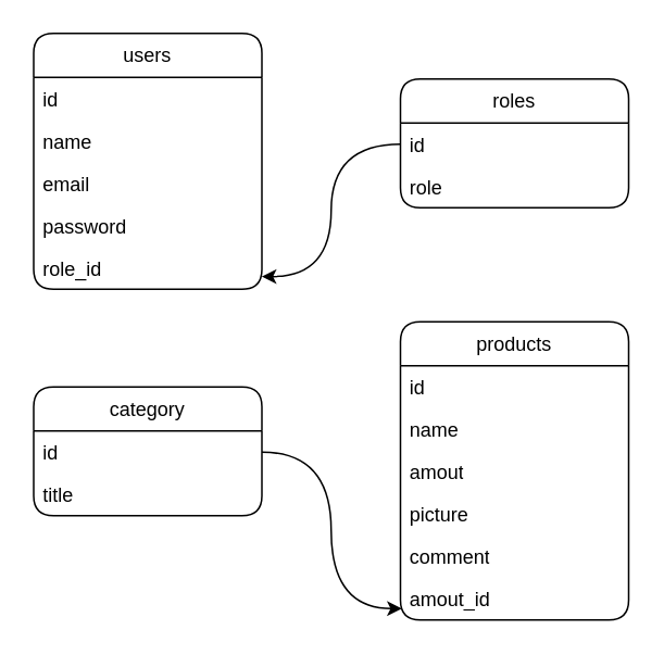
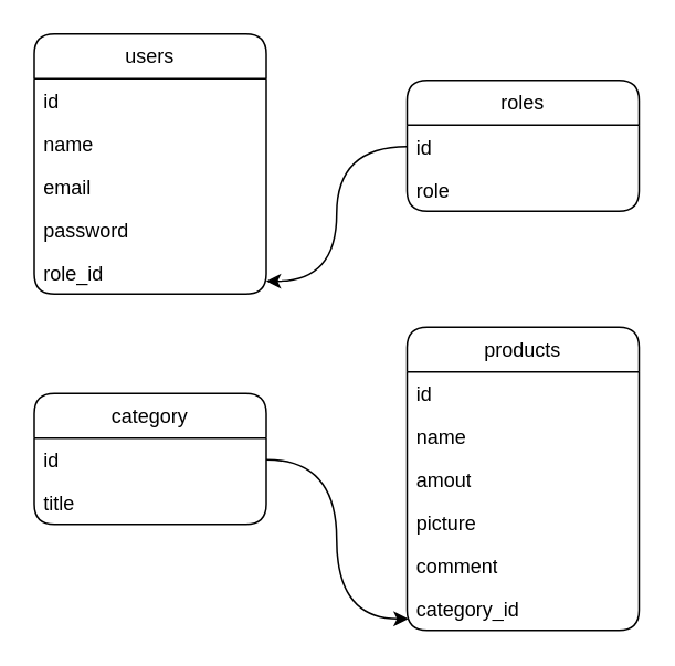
  <mxCell id="0" />
  <mxCell id="1" parent="0" />
  <mxCell id="2" value="users" style="swimlane;fontStyle=0;childLayout=stackLayout;horizontal=1;startSize=27;fillColor=none;horizontalStack=0;resizeParent=1;resizeParentMax=0;resizeLast=0;collapsible=1;marginBottom=0;whiteSpace=wrap;html=1;rounded=1;" vertex="1" parent="1"><mxGeometry x="20" y="20" width="140" height="157" as="geometry" /></mxCell>
  <mxCell id="3" value="id" style="text;strokeColor=none;fillColor=none;align=left;verticalAlign=top;spacingLeft=4;spacingRight=4;overflow=hidden;rotatable=0;points=[[0,0.5],[1,0.5]];portConstraint=eastwest;whiteSpace=wrap;html=1;" vertex="1" parent="2"><mxGeometry y="27" width="140" height="26" as="geometry" /></mxCell>
  <mxCell id="4" value="name" style="text;strokeColor=none;fillColor=none;align=left;verticalAlign=top;spacingLeft=4;spacingRight=4;overflow=hidden;rotatable=0;points=[[0,0.5],[1,0.5]];portConstraint=eastwest;whiteSpace=wrap;html=1;" vertex="1" parent="2"><mxGeometry y="53" width="140" height="26" as="geometry" /></mxCell>
  <mxCell id="5" value="email" style="text;strokeColor=none;fillColor=none;align=left;verticalAlign=top;spacingLeft=4;spacingRight=4;overflow=hidden;rotatable=0;points=[[0,0.5],[1,0.5]];portConstraint=eastwest;whiteSpace=wrap;html=1;" vertex="1" parent="2"><mxGeometry y="79" width="140" height="26" as="geometry" /></mxCell>
  <mxCell id="6" value="password" style="text;strokeColor=none;fillColor=none;align=left;verticalAlign=top;spacingLeft=4;spacingRight=4;overflow=hidden;rotatable=0;points=[[0,0.5],[1,0.5]];portConstraint=eastwest;whiteSpace=wrap;html=1;" vertex="1" parent="2"><mxGeometry y="105" width="140" height="26" as="geometry" /></mxCell>
  <mxCell id="7" value="role_id&lt;br&gt;&lt;br&gt;&lt;br&gt;" style="text;strokeColor=none;fillColor=none;align=left;verticalAlign=top;spacingLeft=4;spacingRight=4;overflow=hidden;rotatable=0;points=[[0,0.5],[1,0.5]];portConstraint=eastwest;whiteSpace=wrap;html=1;" vertex="1" parent="2"><mxGeometry y="131" width="140" height="26" as="geometry" /></mxCell>
  <mxCell id="8" value="roles" style="swimlane;fontStyle=0;childLayout=stackLayout;horizontal=1;startSize=27;fillColor=none;horizontalStack=0;resizeParent=1;resizeParentMax=0;resizeLast=0;collapsible=1;marginBottom=0;whiteSpace=wrap;html=1;rounded=1;" vertex="1" parent="1"><mxGeometry x="245" y="48" width="140" height="79" as="geometry" /></mxCell>
  <mxCell id="9" value="id" style="text;strokeColor=none;fillColor=none;align=left;verticalAlign=top;spacingLeft=4;spacingRight=4;overflow=hidden;rotatable=0;points=[[0,0.5],[1,0.5]];portConstraint=eastwest;whiteSpace=wrap;html=1;" vertex="1" parent="8"><mxGeometry y="27" width="140" height="26" as="geometry" /></mxCell>
  <mxCell id="10" value="role" style="text;strokeColor=none;fillColor=none;align=left;verticalAlign=top;spacingLeft=4;spacingRight=4;overflow=hidden;rotatable=0;points=[[0,0.5],[1,0.5]];portConstraint=eastwest;whiteSpace=wrap;html=1;" vertex="1" parent="8"><mxGeometry y="53" width="140" height="26" as="geometry" /></mxCell>
  <mxCell id="11" value="products" style="swimlane;fontStyle=0;childLayout=stackLayout;horizontal=1;startSize=27;fillColor=none;horizontalStack=0;resizeParent=1;resizeParentMax=0;resizeLast=0;collapsible=1;marginBottom=0;whiteSpace=wrap;html=1;rounded=1;" vertex="1" parent="1"><mxGeometry x="245" y="197" width="140" height="183" as="geometry" /></mxCell>
  <mxCell id="12" value="id" style="text;strokeColor=none;fillColor=none;align=left;verticalAlign=top;spacingLeft=4;spacingRight=4;overflow=hidden;rotatable=0;points=[[0,0.5],[1,0.5]];portConstraint=eastwest;whiteSpace=wrap;html=1;" vertex="1" parent="11"><mxGeometry y="27" width="140" height="26" as="geometry" /></mxCell>
  <mxCell id="13" value="name" style="text;strokeColor=none;fillColor=none;align=left;verticalAlign=top;spacingLeft=4;spacingRight=4;overflow=hidden;rotatable=0;points=[[0,0.5],[1,0.5]];portConstraint=eastwest;whiteSpace=wrap;html=1;" vertex="1" parent="11"><mxGeometry y="53" width="140" height="26" as="geometry" /></mxCell>
  <mxCell id="14" value="amout" style="text;strokeColor=none;fillColor=none;align=left;verticalAlign=top;spacingLeft=4;spacingRight=4;overflow=hidden;rotatable=0;points=[[0,0.5],[1,0.5]];portConstraint=eastwest;whiteSpace=wrap;html=1;" vertex="1" parent="11"><mxGeometry y="79" width="140" height="26" as="geometry" /></mxCell>
  <mxCell id="15" value="picture" style="text;strokeColor=none;fillColor=none;align=left;verticalAlign=top;spacingLeft=4;spacingRight=4;overflow=hidden;rotatable=0;points=[[0,0.5],[1,0.5]];portConstraint=eastwest;whiteSpace=wrap;html=1;" vertex="1" parent="11"><mxGeometry y="105" width="140" height="26" as="geometry" /></mxCell>
  <mxCell id="16" value="comment" style="text;strokeColor=none;fillColor=none;align=left;verticalAlign=top;spacingLeft=4;spacingRight=4;overflow=hidden;rotatable=0;points=[[0,0.5],[1,0.5]];portConstraint=eastwest;whiteSpace=wrap;html=1;" vertex="1" parent="11"><mxGeometry y="131" width="140" height="26" as="geometry" /></mxCell>
- <mxCell id="17" value="amout_id" style="text;strokeColor=none;fillColor=none;align=left;verticalAlign=top;spacingLeft=4;spacingRight=4;overflow=hidden;rotatable=0;points=[[0,0.5],[1,0.5]];portConstraint=eastwest;whiteSpace=wrap;html=1;" vertex="1" parent="11"><mxGeometry y="157" width="140" height="26" as="geometry" /></mxCell>
+ <mxCell id="17" value="category_id" style="text;strokeColor=none;fillColor=none;align=left;verticalAlign=top;spacingLeft=4;spacingRight=4;overflow=hidden;rotatable=0;points=[[0,0.5],[1,0.5]];portConstraint=eastwest;whiteSpace=wrap;html=1;" vertex="1" parent="11"><mxGeometry y="157" width="140" height="26" as="geometry" /></mxCell>
  <mxCell id="18" value="category" style="swimlane;fontStyle=0;childLayout=stackLayout;horizontal=1;startSize=27;fillColor=none;horizontalStack=0;resizeParent=1;resizeParentMax=0;resizeLast=0;collapsible=1;marginBottom=0;whiteSpace=wrap;html=1;rounded=1;" vertex="1" parent="1"><mxGeometry x="20" y="237" width="140" height="79" as="geometry" /></mxCell>
  <mxCell id="19" value="id" style="text;strokeColor=none;fillColor=none;align=left;verticalAlign=top;spacingLeft=4;spacingRight=4;overflow=hidden;rotatable=0;points=[[0,0.5],[1,0.5]];portConstraint=eastwest;whiteSpace=wrap;html=1;" vertex="1" parent="18"><mxGeometry y="27" width="140" height="26" as="geometry" /></mxCell>
  <mxCell id="20" value="title" style="text;strokeColor=none;fillColor=none;align=left;verticalAlign=top;spacingLeft=4;spacingRight=4;overflow=hidden;rotatable=0;points=[[0,0.5],[1,0.5]];portConstraint=eastwest;whiteSpace=wrap;html=1;" vertex="1" parent="18"><mxGeometry y="53" width="140" height="26" as="geometry" /></mxCell>
  <mxCell id="21" style="edgeStyle=orthogonalEdgeStyle;rounded=0;orthogonalLoop=1;jettySize=auto;html=1;exitX=1;exitY=0.5;exitDx=0;exitDy=0;entryX=0.006;entryY=0.731;entryDx=0;entryDy=0;entryPerimeter=0;curved=1;" edge="1" parent="1" source="19" target="17"><mxGeometry relative="1" as="geometry" /></mxCell>
  <mxCell id="22" style="edgeStyle=orthogonalEdgeStyle;rounded=0;orthogonalLoop=1;jettySize=auto;html=1;exitX=0;exitY=0.5;exitDx=0;exitDy=0;entryX=0.999;entryY=0.702;entryDx=0;entryDy=0;entryPerimeter=0;curved=1;" edge="1" parent="1" source="9" target="7"><mxGeometry relative="1" as="geometry" /></mxCell>
